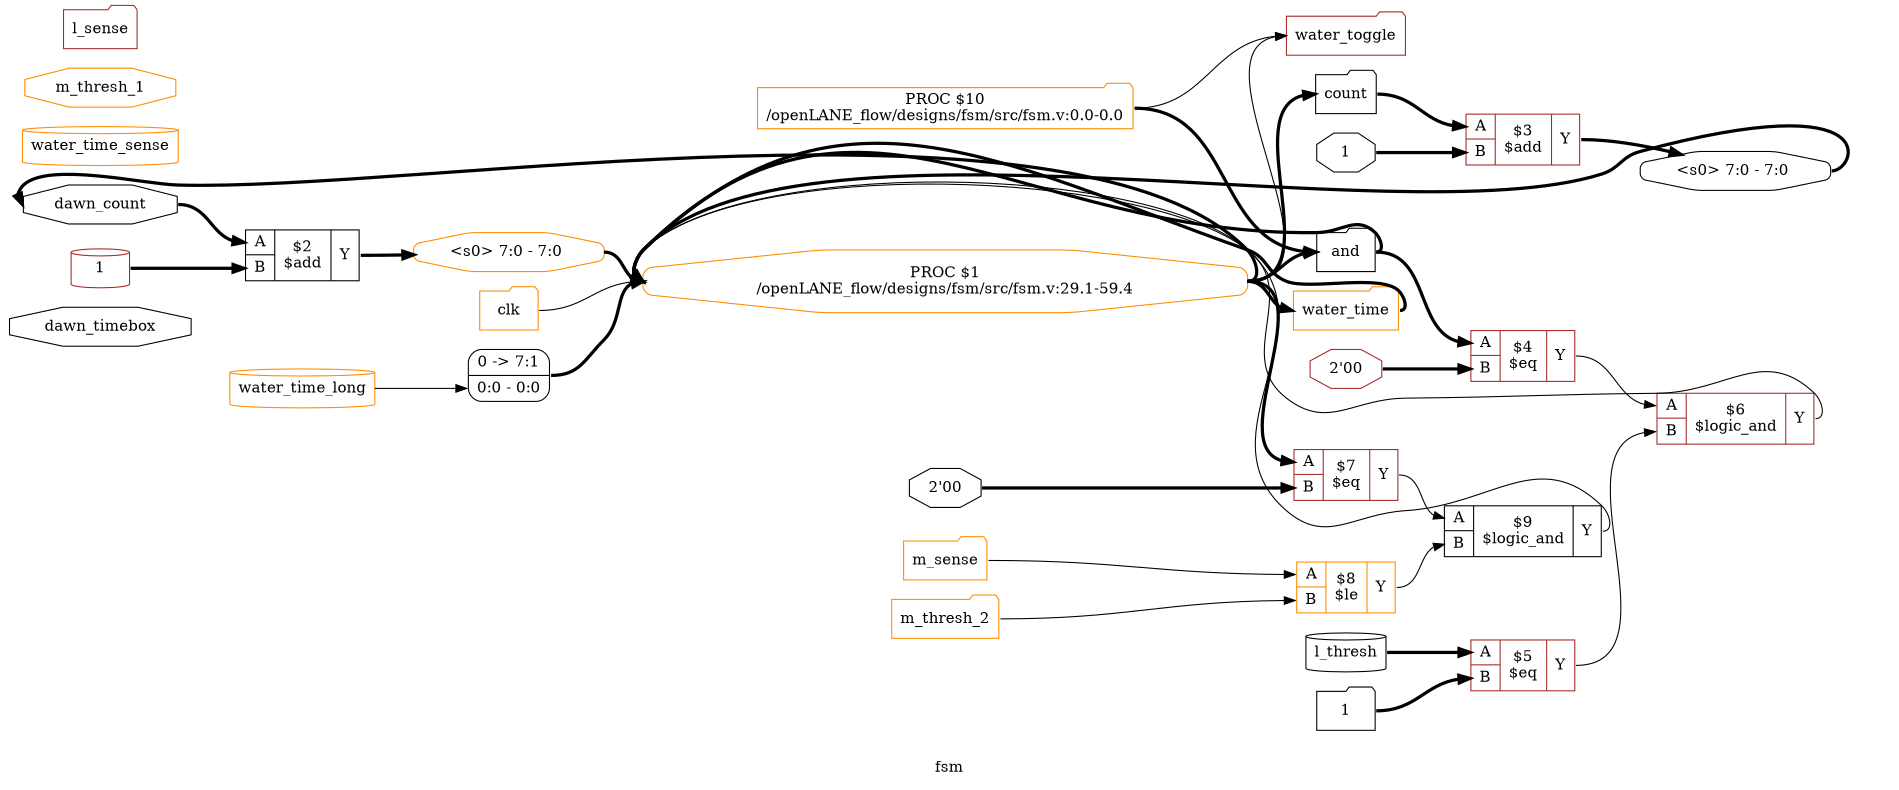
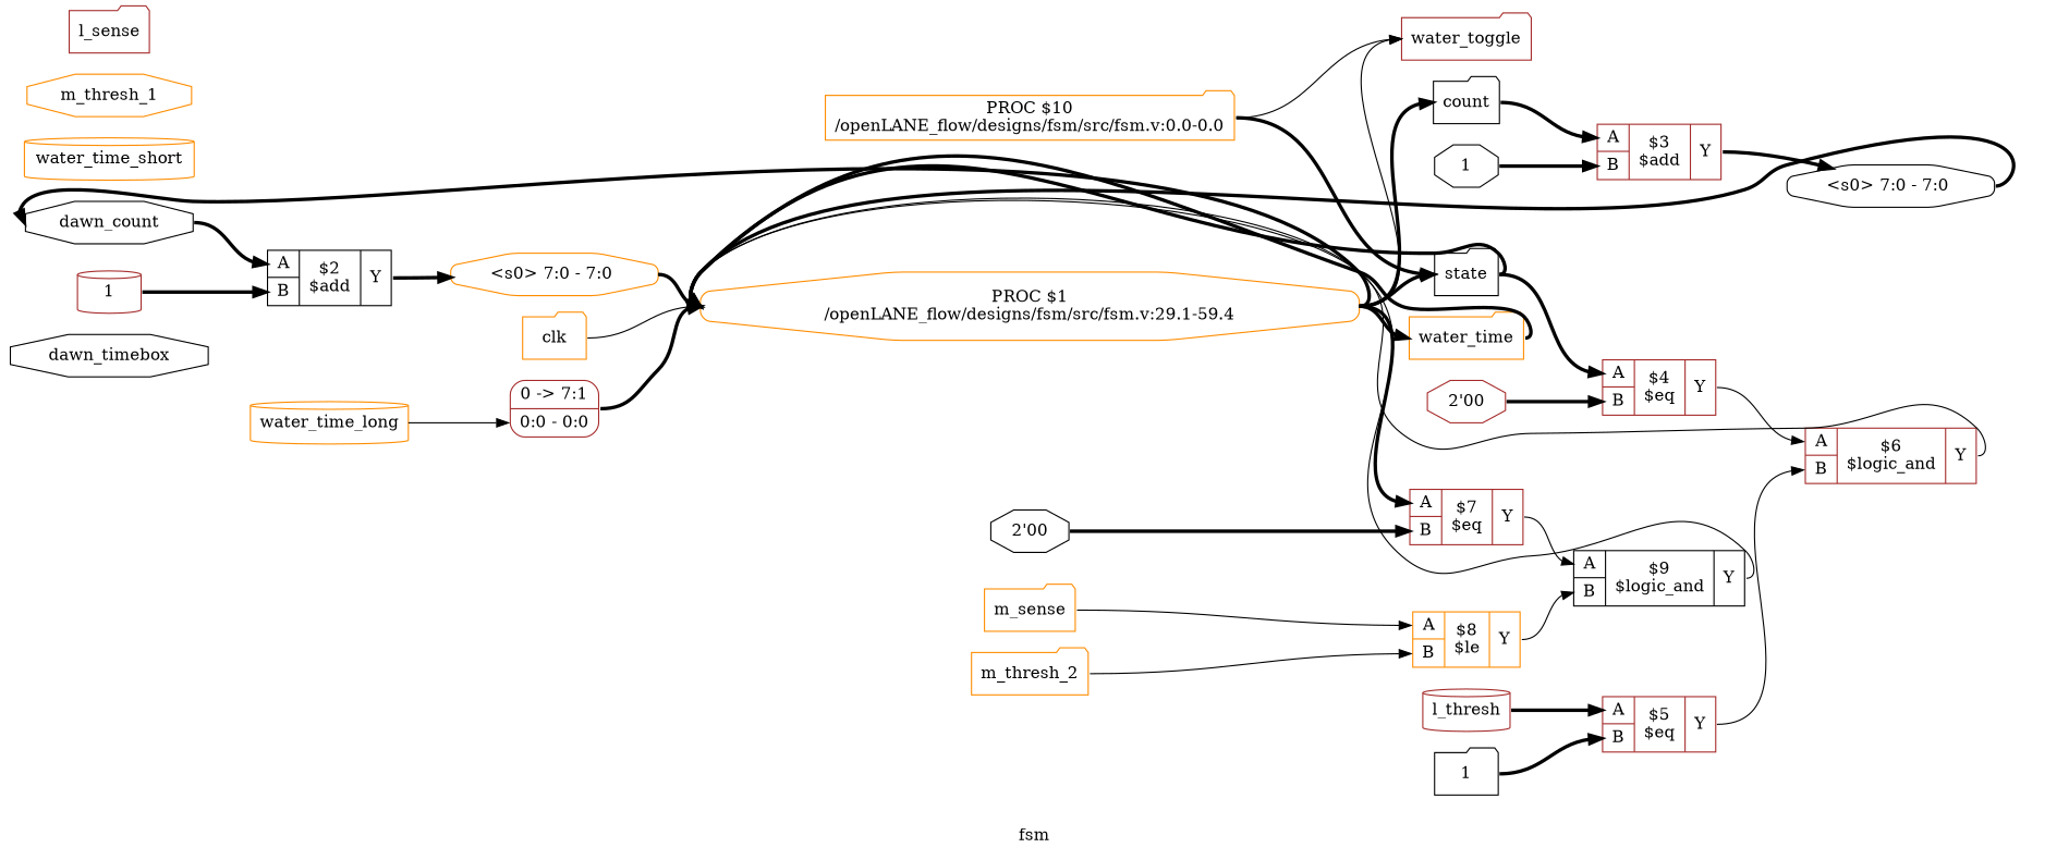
  digraph {
    label=fsm
    rankdir=LR
    remincross=true
    node [color=black shape=folder]
    edge [color=black headport=w style="setlinewidth(3)" tailport=e]
    n1 [fontcolor=black label=dawn_timebox shape=octagon]
    n2 [fontcolor=black label=dawn_count shape=octagon]
    n3 [label="{{<p37> A|<p38> B}|$2\n$add|{<p39> Y}}" shape=record]
    n4 [color=darkorange label="<s0> 7:0 - 7:0 " shape=octagon style=rounded]
    n5 [fontcolor=black label=count]
    n6 [color=brown label="{{<p37> A|<p38> B}|$3\n$add|{<p39> Y}}" shape=record]
    n7 [label="<s0> 7:0 - 7:0 " shape=octagon style=rounded]
    n8 [color=darkorange fontcolor=black label=water_time]
    n9 [color=darkorange label="PROC $1\n/openLANE_flow/designs/fsm/src/fsm.v:29.1-59.4" shape=octagon style=rounded]
-   n10 [fontcolor=black label=and]
+   n10 [fontcolor=black label=state]
    n11 [color=brown fontcolor=black label=water_toggle]
    n12 [color=brown label="{{<p37> A|<p38> B}|$7\n$eq|{<p39> Y}}" shape=record]
    n13 [color=brown label="{{<p37> A|<p38> B}|$4\n$eq|{<p39> Y}}" shape=record]
    n14 [color=brown label="{{<p37> A|<p38> B}|$6\n$logic_and|{<p39> Y}}" shape=record]
    n15 [color=darkorange fontcolor=black label=clk]
    n16 [color=darkorange fontcolor=black label=water_time_long shape=cylinder]
-   n17 [label="0 -&gt; 7:1 |<s0> 0:0 - 0:0 " shape=record style=rounded]
-   n18 [color=darkorange fontcolor=black label=water_time_sense shape=cylinder]
-   n19 [fontcolor=black label=l_thresh shape=cylinder]
+   n17 [color=brown label="0 -&gt; 7:1 |<s0> 0:0 - 0:0 " shape=record style=rounded]
+   n18 [color=darkorange fontcolor=black label=water_time_short shape=cylinder]
+   n19 [color=brown fontcolor=black label=l_thresh shape=cylinder]
    n20 [color=brown label="{{<p37> A|<p38> B}|$5\n$eq|{<p39> Y}}" shape=record]
    n21 [color=darkorange fontcolor=black label=m_thresh_2]
    n22 [color=darkorange label="{{<p37> A|<p38> B}|$8\n$le|{<p39> Y}}" shape=record]
    n23 [label="{{<p37> A|<p38> B}|$9\n$logic_and|{<p39> Y}}" shape=record]
    n24 [color=darkorange fontcolor=black label=m_thresh_1 shape=octagon]
    n25 [color=brown fontcolor=black label=l_sense]
    n26 [color=darkorange fontcolor=black label=m_sense]
    n27 [label="2'00" shape=octagon]
    n28 [label=1]
    n29 [color=brown label="2'00" shape=octagon]
    n30 [label=1 shape=octagon]
    n31 [color=brown label=1 shape=cylinder]
    n32 [color=darkorange label="PROC $10\n/openLANE_flow/designs/fsm/src/fsm.v:0.0-0.0" style=rounded]
    n2 -> n3 [headport="p37:w"]
    n3 -> n4 [headport="s0:w" tailport="p39:e"]
    n4 -> n9
    n5 -> n6 [headport="p37:w"]
    n6 -> n7 [headport="s0:w" tailport="p39:e"]
    n7 -> n9
    n8 -> n9
    n9 -> n2
    n9 -> n5
    n9 -> n8
    n9 -> n10
    n9 -> n11 [style=""]
    n9 -> n12 [headport="p37:w"]
    n10 -> n9
    n10 -> n13 [headport="p37:w"]
    n12 -> n23 [headport="p37:w" tailport="p39:e" style=""]
    n13 -> n14 [headport="p37:w" tailport="p39:e" style=""]
    n14 -> n9 [tailport="p39:e" style=""]
    n15 -> n9 [style=""]
    n16 -> n17 [headport="s0:w" style=""]
    n17 -> n9
    n19 -> n20 [headport="p37:w"]
    n20 -> n14 [headport="p38:w" tailport="p39:e" style=""]
    n21 -> n22 [headport="p38:w" style=""]
    n22 -> n23 [headport="p38:w" tailport="p39:e" style=""]
    n23 -> n9 [tailport="p39:e" style=""]
    n26 -> n22 [headport="p37:w" style=""]
    n27 -> n12 [headport="p38:w"]
    n28 -> n20 [headport="p38:w"]
    n29 -> n13 [headport="p38:w"]
    n30 -> n6 [headport="p38:w"]
    n31 -> n3 [headport="p38:w"]
    n32 -> n10
    n32 -> n11 [style=""]
  }
